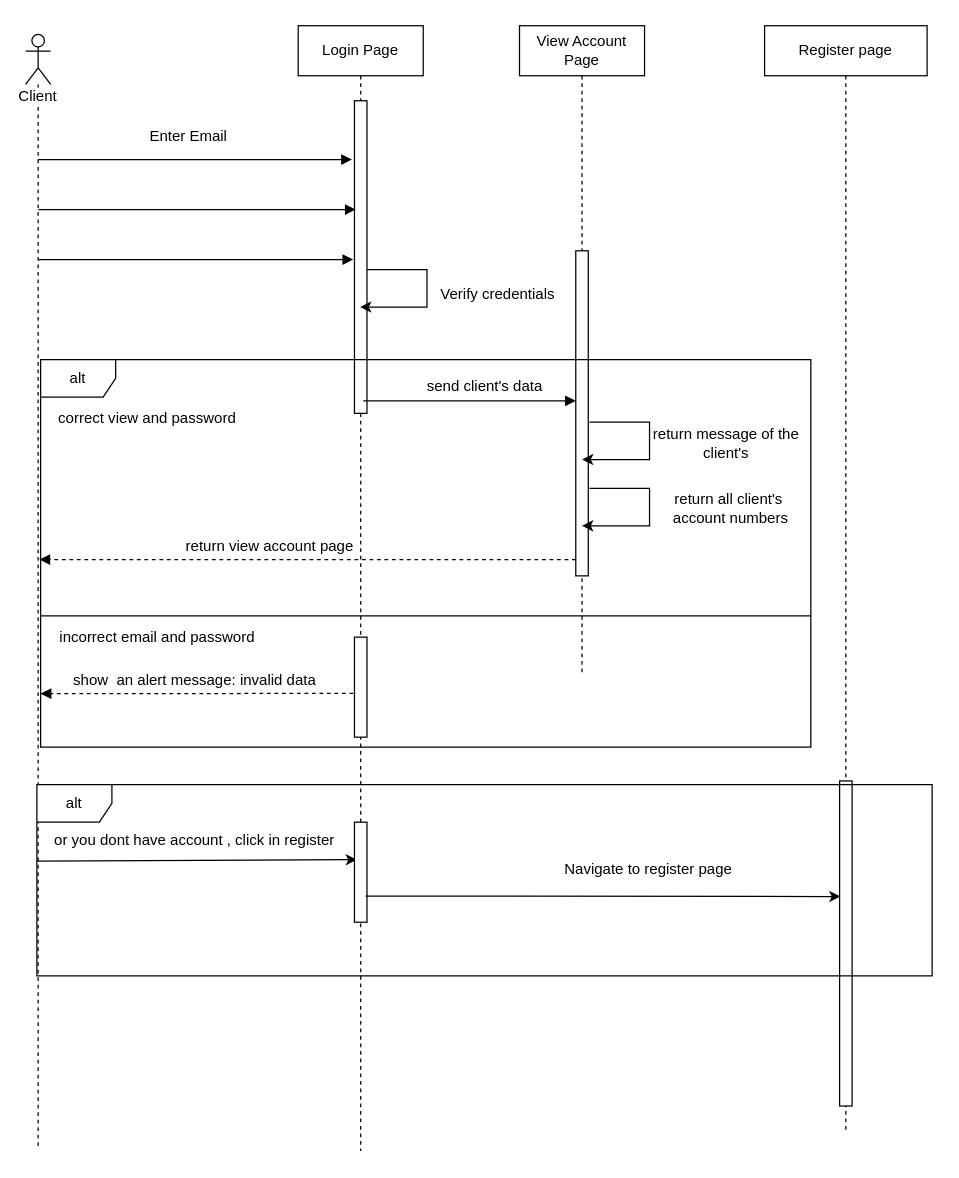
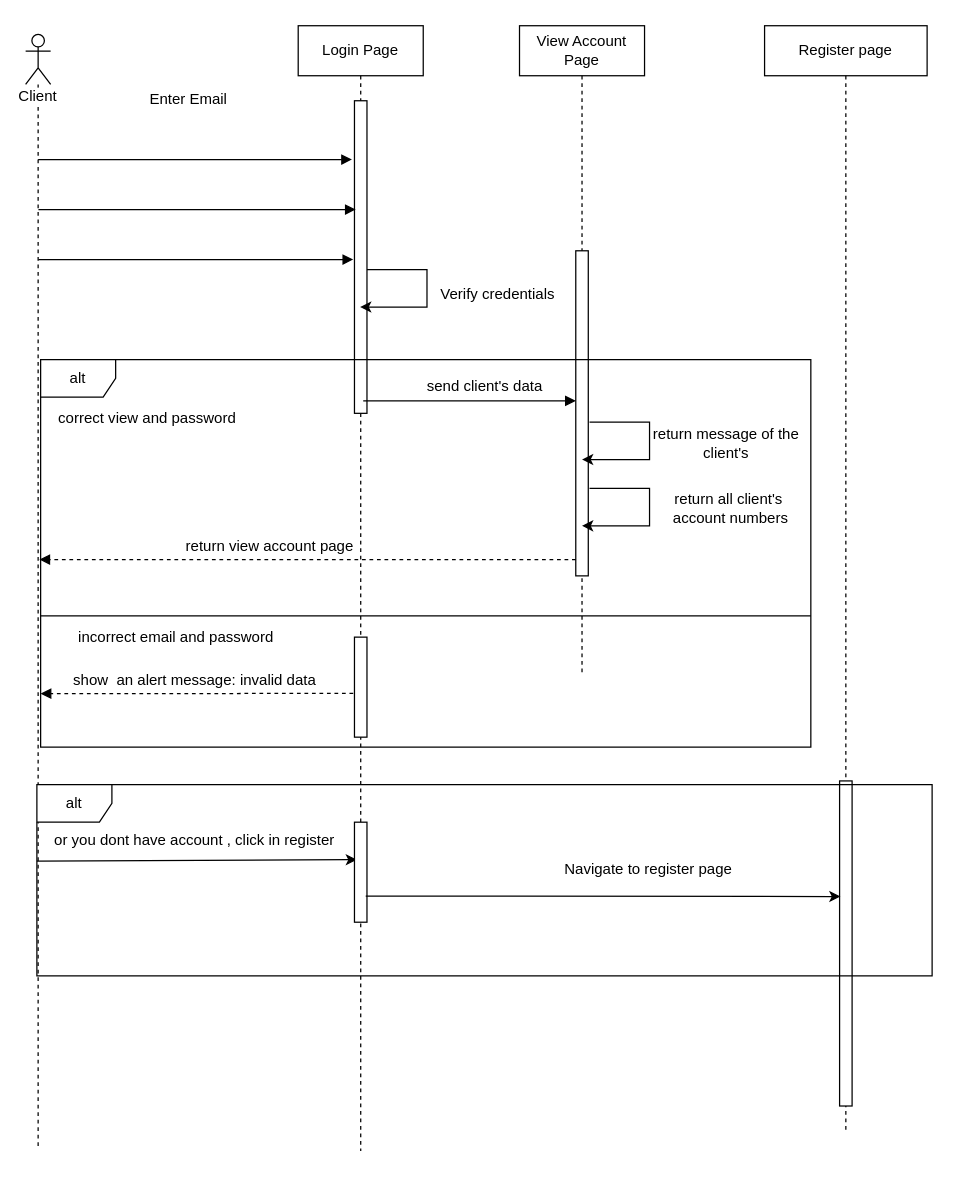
  <mxCell id="0" />
  <mxCell id="1" parent="0" />
  <mxCell id="2" value="Client&lt;br&gt;" style="shape=umlLifeline;participant=umlActor;perimeter=lifelinePerimeter;whiteSpace=wrap;html=1;container=1;collapsible=0;recursiveResize=0;verticalAlign=top;spacingTop=36;labelBackgroundColor=#ffffff;outlineConnect=0;" parent="1" vertex="1"><mxGeometry x="20" y="27" width="20" height="890" as="geometry" /></mxCell>
  <mxCell id="3" value="" style="endArrow=block;endFill=1;endSize=6;html=1;" parent="2" edge="1"><mxGeometry width="100" relative="1" as="geometry"><mxPoint x="10" y="100" as="sourcePoint" /><mxPoint x="261" y="100" as="targetPoint" /></mxGeometry></mxCell>
  <mxCell id="4" value="Login Page&lt;br&gt;" style="shape=umlLifeline;perimeter=lifelinePerimeter;whiteSpace=wrap;html=1;container=1;collapsible=0;recursiveResize=0;outlineConnect=0;" parent="1" vertex="1"><mxGeometry x="238" y="20" width="100" height="900" as="geometry" /></mxCell>
  <mxCell id="5" value="" style="html=1;points=[];perimeter=orthogonalPerimeter;" parent="4" vertex="1"><mxGeometry x="45" y="60" width="10" height="250" as="geometry" /></mxCell>
  <mxCell id="6" value="" style="endArrow=classic;html=1;rounded=0;exitX=1;exitY=0.54;exitDx=0;exitDy=0;exitPerimeter=0;" edge="1" parent="4" source="5" target="4"><mxGeometry width="50" height="50" relative="1" as="geometry"><mxPoint x="60" y="195" as="sourcePoint" /><mxPoint x="60" y="242" as="targetPoint" /><Array as="points"><mxPoint x="103" y="195" /><mxPoint x="103" y="225" /><mxPoint x="80" y="225" /></Array></mxGeometry></mxCell>
  <mxCell id="7" value="View Account Page" style="shape=umlLifeline;perimeter=lifelinePerimeter;whiteSpace=wrap;html=1;container=1;collapsible=0;recursiveResize=0;outlineConnect=0;" parent="1" vertex="1"><mxGeometry x="415" y="20" width="100" height="520" as="geometry" /></mxCell>
  <mxCell id="8" value="" style="html=1;points=[];perimeter=orthogonalPerimeter;" parent="7" vertex="1"><mxGeometry x="45" y="180" width="10" height="260" as="geometry" /></mxCell>
- <mxCell id="9" value="Enter Email&lt;br&gt;" style="text;html=1;align=center;verticalAlign=middle;resizable=0;points=[];autosize=1;" parent="1" vertex="1"><mxGeometry x="110" y="99" width="80" height="20" as="geometry" /></mxCell>
+ <mxCell id="9" value="Enter Email&lt;br&gt;" style="text;html=1;align=center;verticalAlign=middle;resizable=0;points=[];autosize=1;" parent="1" vertex="1"><mxGeometry x="110" y="69" width="80" height="20" as="geometry" /></mxCell>
  <mxCell id="10" value="" style="endArrow=block;endFill=1;endSize=6;html=1;" parent="1" edge="1"><mxGeometry width="100" relative="1" as="geometry"><mxPoint x="30.25" y="167" as="sourcePoint" /><mxPoint x="284" y="167" as="targetPoint" /></mxGeometry></mxCell>
  <mxCell id="11" value="" style="endArrow=block;endFill=1;endSize=6;html=1;" parent="1" edge="1"><mxGeometry width="100" relative="1" as="geometry"><mxPoint x="30.25" y="207" as="sourcePoint" /><mxPoint x="282" y="207" as="targetPoint" /></mxGeometry></mxCell>
  <mxCell id="12" value="alt" style="shape=umlFrame;whiteSpace=wrap;html=1;" parent="1" vertex="1"><mxGeometry x="32" y="287" width="616" height="310" as="geometry" /></mxCell>
  <mxCell id="13" value="correct view and password" style="text;html=1;align=center;verticalAlign=middle;resizable=0;points=[];autosize=1;" parent="1" vertex="1"><mxGeometry x="37" y="324" width="160" height="20" as="geometry" /></mxCell>
  <mxCell id="14" value="" style="endArrow=block;endFill=1;endSize=6;html=1;" parent="1" edge="1"><mxGeometry width="100" relative="1" as="geometry"><mxPoint x="290" y="320" as="sourcePoint" /><mxPoint x="460" y="320" as="targetPoint" /></mxGeometry></mxCell>
  <mxCell id="15" value="send client's data" style="text;html=1;align=center;verticalAlign=middle;resizable=0;points=[];autosize=1;" parent="1" vertex="1"><mxGeometry x="332" y="299" width="110" height="20" as="geometry" /></mxCell>
  <mxCell id="16" value="" style="endArrow=block;endFill=1;endSize=6;html=1;dashed=1;" parent="1" edge="1"><mxGeometry width="100" relative="1" as="geometry"><mxPoint x="460" y="447" as="sourcePoint" /><mxPoint x="31" y="447" as="targetPoint" /><Array as="points"><mxPoint x="305" y="447" /></Array></mxGeometry></mxCell>
  <mxCell id="17" value="return view account page" style="text;html=1;align=center;verticalAlign=middle;resizable=0;points=[];autosize=1;" parent="1" vertex="1"><mxGeometry x="140" y="427" width="150" height="20" as="geometry" /></mxCell>
  <mxCell id="18" value="" style="endArrow=none;html=1;exitX=0;exitY=0.661;exitDx=0;exitDy=0;exitPerimeter=0;entryX=1;entryY=0.661;entryDx=0;entryDy=0;entryPerimeter=0;" parent="1" source="12" target="12" edge="1"><mxGeometry width="50" height="50" relative="1" as="geometry"><mxPoint x="110" y="557" as="sourcePoint" /><mxPoint x="650" y="492" as="targetPoint" /></mxGeometry></mxCell>
- <mxCell id="19" value="incorrect email and password" style="text;html=1;align=center;verticalAlign=middle;resizable=0;points=[];autosize=1;" parent="1" vertex="1"><mxGeometry x="40" y="499" width="170" height="20" as="geometry" /></mxCell>
+ <mxCell id="19" value="incorrect email and password" style="text;html=1;align=center;verticalAlign=middle;resizable=0;points=[];autosize=1;" parent="1" vertex="1"><mxGeometry x="55" y="499" width="170" height="20" as="geometry" /></mxCell>
  <mxCell id="20" value="" style="html=1;points=[];perimeter=orthogonalPerimeter;" parent="1" vertex="1"><mxGeometry x="283" y="509" width="10" height="80" as="geometry" /></mxCell>
  <mxCell id="21" value="show&amp;nbsp; an alert message: invalid data" style="text;html=1;align=center;verticalAlign=middle;resizable=0;points=[];autosize=1;" parent="1" vertex="1"><mxGeometry x="45" y="529" width="220" height="30" as="geometry" /></mxCell>
  <mxCell id="22" value="Verify credentials&amp;nbsp;" style="text;html=1;align=center;verticalAlign=middle;resizable=0;points=[];autosize=1;" parent="1" vertex="1"><mxGeometry x="344" y="225" width="110" height="20" as="geometry" /></mxCell>
  <mxCell id="23" value="return message of the&lt;br&gt;&amp;nbsp;client's&amp;nbsp;" style="text;html=1;align=center;verticalAlign=middle;resizable=0;points=[];autosize=1;" parent="1" vertex="1"><mxGeometry x="525" y="334" width="110" height="40" as="geometry" /></mxCell>
  <mxCell id="24" value="return all client's&lt;br&gt;&amp;nbsp;account numbers" style="text;html=1;align=center;verticalAlign=middle;resizable=0;points=[];autosize=1;" parent="1" vertex="1"><mxGeometry x="527" y="391" width="110" height="30" as="geometry" /></mxCell>
  <mxCell id="25" value="Register page" style="shape=umlLifeline;perimeter=lifelinePerimeter;whiteSpace=wrap;html=1;container=1;collapsible=0;recursiveResize=0;outlineConnect=0;" vertex="1" parent="1"><mxGeometry x="611" y="20" width="130" height="885" as="geometry" /></mxCell>
  <mxCell id="26" value="" style="html=1;points=[];perimeter=orthogonalPerimeter;" vertex="1" parent="25"><mxGeometry x="60" y="604" width="10" height="260" as="geometry" /></mxCell>
  <mxCell id="27" value="alt" style="shape=umlFrame;whiteSpace=wrap;html=1;" vertex="1" parent="1"><mxGeometry x="29" y="627" width="716" height="153" as="geometry" /></mxCell>
  <mxCell id="28" value="" style="endArrow=classic;html=1;rounded=0;exitX=0;exitY=0.4;exitDx=0;exitDy=0;exitPerimeter=0;entryX=0.2;entryY=0.375;entryDx=0;entryDy=0;entryPerimeter=0;" edge="1" parent="1" source="27" target="29"><mxGeometry width="50" height="50" relative="1" as="geometry"><mxPoint x="30" y="694" as="sourcePoint" /><mxPoint x="320" y="687" as="targetPoint" /></mxGeometry></mxCell>
  <mxCell id="29" value="" style="html=1;points=[];perimeter=orthogonalPerimeter;" vertex="1" parent="1"><mxGeometry x="283" y="657" width="10" height="80" as="geometry" /></mxCell>
  <mxCell id="30" value="or you dont have account , click in register&amp;nbsp;" style="text;html=1;strokeColor=none;fillColor=none;align=center;verticalAlign=middle;whiteSpace=wrap;rounded=0;" vertex="1" parent="1"><mxGeometry x="37" y="657" width="240" height="30" as="geometry" /></mxCell>
  <mxCell id="31" value="" style="endArrow=classic;html=1;rounded=0;exitX=0.9;exitY=0.738;exitDx=0;exitDy=0;exitPerimeter=0;entryX=0.891;entryY=1.011;entryDx=0;entryDy=0;entryPerimeter=0;" edge="1" parent="1" source="29" target="32"><mxGeometry width="50" height="50" relative="1" as="geometry"><mxPoint x="520" y="767" as="sourcePoint" /><mxPoint x="570" y="717" as="targetPoint" /></mxGeometry></mxCell>
  <mxCell id="32" value="Navigate to register page&amp;nbsp;" style="text;html=1;strokeColor=none;fillColor=none;align=center;verticalAlign=middle;whiteSpace=wrap;rounded=0;" vertex="1" parent="1"><mxGeometry x="326" y="673" width="388" height="43" as="geometry" /></mxCell>
  <mxCell id="33" value="" style="endArrow=block;endFill=1;endSize=6;html=1;dashed=1;entryX=0;entryY=0.862;entryDx=0;entryDy=0;entryPerimeter=0;" edge="1" parent="1" target="12"><mxGeometry width="100" relative="1" as="geometry"><mxPoint x="282" y="554" as="sourcePoint" /><mxPoint x="18" y="546" as="targetPoint" /><Array as="points" /></mxGeometry></mxCell>
  <mxCell id="34" value="" style="endArrow=classic;html=1;rounded=0;exitX=1;exitY=0.54;exitDx=0;exitDy=0;exitPerimeter=0;" edge="1" parent="1"><mxGeometry width="50" height="50" relative="1" as="geometry"><mxPoint x="471" y="390" as="sourcePoint" /><mxPoint x="465" y="420" as="targetPoint" /><Array as="points"><mxPoint x="519" y="390" /><mxPoint x="519" y="420" /><mxPoint x="496" y="420" /></Array></mxGeometry></mxCell>
  <mxCell id="35" value="" style="endArrow=classic;html=1;rounded=0;exitX=1;exitY=0.54;exitDx=0;exitDy=0;exitPerimeter=0;" edge="1" parent="1"><mxGeometry width="50" height="50" relative="1" as="geometry"><mxPoint x="471" y="337" as="sourcePoint" /><mxPoint x="465" y="367" as="targetPoint" /><Array as="points"><mxPoint x="519" y="337" /><mxPoint x="519" y="367" /><mxPoint x="496" y="367" /></Array></mxGeometry></mxCell>
